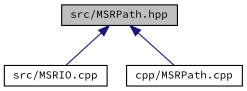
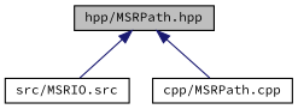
  digraph {
    fontname="Source Code Pro"
    node [color=black fillcolor=white fontname="Source Code Pro" fontsize=10 shape=record style=filled]
    edge [color=midnightblue dir=back fontname="Source Code Pro" fontsize=10 labelfontname=Helvetica labelfontsize=10 style=solid]
-   n1 [fillcolor=grey75 fontcolor=black height=0.2 label="src/MSRPath.hpp" width=0.4]
-   n2 [height=0.2 label="src/MSRIO.cpp" width=0.4]
+   n1 [fillcolor=grey75 fontcolor=black height=0.2 label="hpp/MSRPath.hpp" width=0.4]
+   n2 [height=0.2 label="src/MSRIO.src" width=0.4]
    n3 [height=0.2 label="cpp/MSRPath.cpp" width=0.4]
    n1 -> n2
    n1 -> n3
  }
